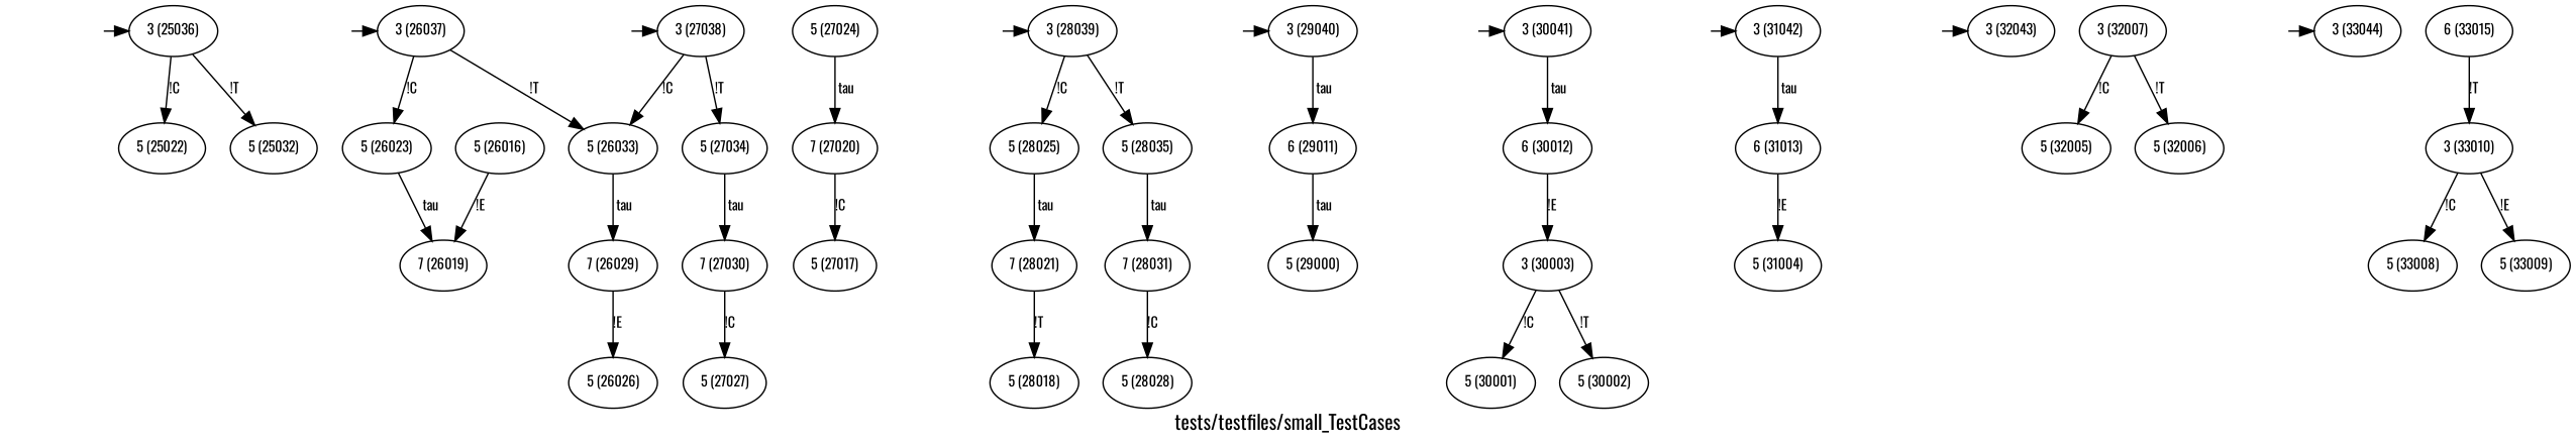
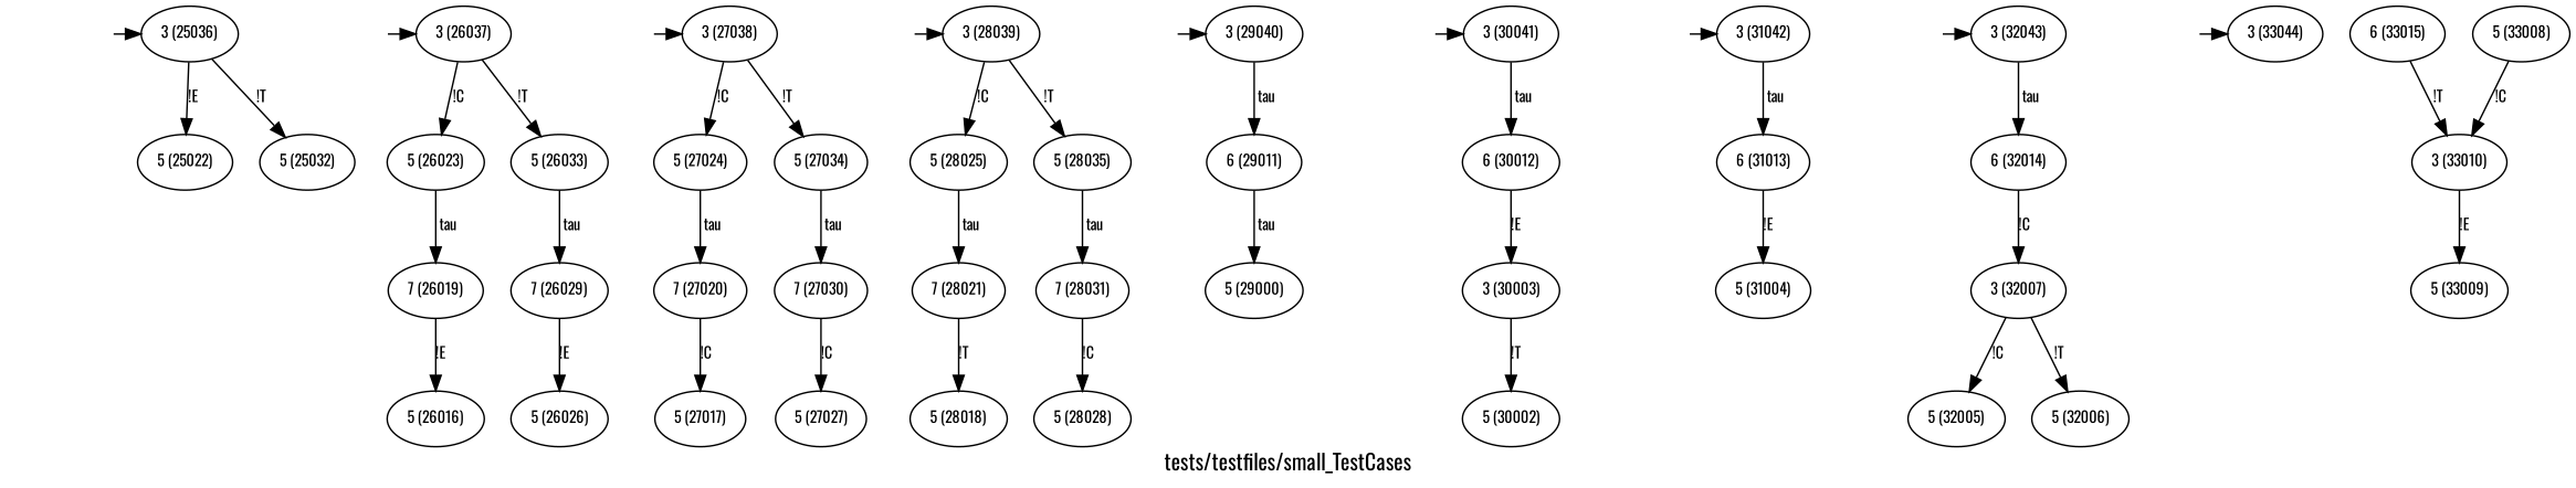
  digraph {
    fontname=Oswald
    label="tests/testfiles/small_TestCases"
    node [fontname=Oswald fontsize=10]
    edge [fontname=Oswald fontsize=10]
    q_25036 [height=0.01 style=invis width=0.01]
    n2 [label="3 (25036)"]
    n3 [label="5 (25022)"]
    n4 [label="5 (25032)"]
    q_26037 [height=0.01 style=invis width=0.01]
    n6 [label="3 (26037)"]
    n7 [label="5 (26023)"]
    n8 [label="5 (26033)"]
    n9 [label="7 (26019)"]
    n10 [label="7 (26029)"]
    n11 [label="5 (26016)"]
    n12 [label="5 (26026)"]
    q_27038 [height=0.01 style=invis width=0.01]
    n14 [label="3 (27038)"]
    n15 [label="5 (27024)"]
    n16 [label="5 (27034)"]
    n17 [label="7 (27020)"]
    n18 [label="7 (27030)"]
    n19 [label="5 (27017)"]
    n20 [label="5 (27027)"]
    q_28039 [height=0.01 style=invis width=0.01]
    n22 [label="3 (28039)"]
    n23 [label="5 (28025)"]
    n24 [label="5 (28035)"]
    n25 [label="7 (28021)"]
    n26 [label="7 (28031)"]
    n27 [label="5 (28018)"]
    n28 [label="5 (28028)"]
    q_29040 [height=0.01 style=invis width=0.01]
    n30 [label="3 (29040)"]
    n31 [label="6 (29011)"]
    n32 [label="5 (29000)"]
    q_30041 [height=0.01 style=invis width=0.01]
    n34 [label="3 (30041)"]
    n35 [label="6 (30012)"]
    n36 [label="3 (30003)"]
-   n37 [label="5 (30001)"]
    n38 [label="5 (30002)"]
    q_31042 [height=0.01 style=invis width=0.01]
    n40 [label="3 (31042)"]
    n41 [label="6 (31013)"]
    n42 [label="5 (31004)"]
    q_32043 [height=0.01 style=invis width=0.01]
    n44 [label="3 (32043)"]
+   n45 [label="6 (32014)"]
    n46 [label="3 (32007)"]
    n47 [label="5 (32005)"]
    n48 [label="5 (32006)"]
    q_33044 [height=0.01 style=invis width=0.01]
    n50 [label="3 (33044)"]
    n51 [label="6 (33015)"]
    n52 [label="3 (33010)"]
    n53 [label="5 (33008)"]
    n54 [label="5 (33009)"]
    q_25036 -> n2 [minlen=0.5]
-   n2 -> n3 [label="!C"]
+   n2 -> n3 [label="!E"]
    n2 -> n4 [label="!T"]
    q_26037 -> n6 [minlen=0.5]
    n6 -> n7 [label="!C"]
    n6 -> n8 [label="!T"]
    n7 -> n9 [label=" tau"]
    n8 -> n10 [label=" tau"]
-   n11 -> n9 [label="!E"]
+   n9 -> n11 [label="!E"]
    n10 -> n12 [label="!E"]
    q_27038 -> n14 [minlen=0.5]
-   n14 -> n8 [label="!C"]
+   n14 -> n15 [label="!C"]
    n14 -> n16 [label="!T"]
    n15 -> n17 [label=" tau"]
    n16 -> n18 [label=" tau"]
    n17 -> n19 [label="!C"]
    n18 -> n20 [label="!C"]
    q_28039 -> n22 [minlen=0.5]
    n22 -> n23 [label="!C"]
    n22 -> n24 [label="!T"]
    n23 -> n25 [label=" tau"]
    n24 -> n26 [label=" tau"]
    n25 -> n27 [label="!T"]
    n26 -> n28 [label="!C"]
    q_29040 -> n30 [minlen=0.5]
    n30 -> n31 [label=" tau"]
    n31 -> n32 [label=" tau"]
    q_30041 -> n34 [minlen=0.5]
    n34 -> n35 [label=" tau"]
    n35 -> n36 [label="!E"]
-   n36 -> n37 [label="!C"]
    n36 -> n38 [label="!T"]
    q_31042 -> n40 [minlen=0.5]
    n40 -> n41 [label=" tau"]
    n41 -> n42 [label="!E"]
    q_32043 -> n44 [minlen=0.5]
+   n44 -> n45 [label=" tau"]
+   n45 -> n46 [label="!C"]
    n46 -> n47 [label="!C"]
    n46 -> n48 [label="!T"]
    q_33044 -> n50 [minlen=0.5]
    n51 -> n52 [label="!T"]
-   n52 -> n53 [label="!C"]
+   n53 -> n52 [label="!C"]
    n52 -> n54 [label="!E"]
  }
